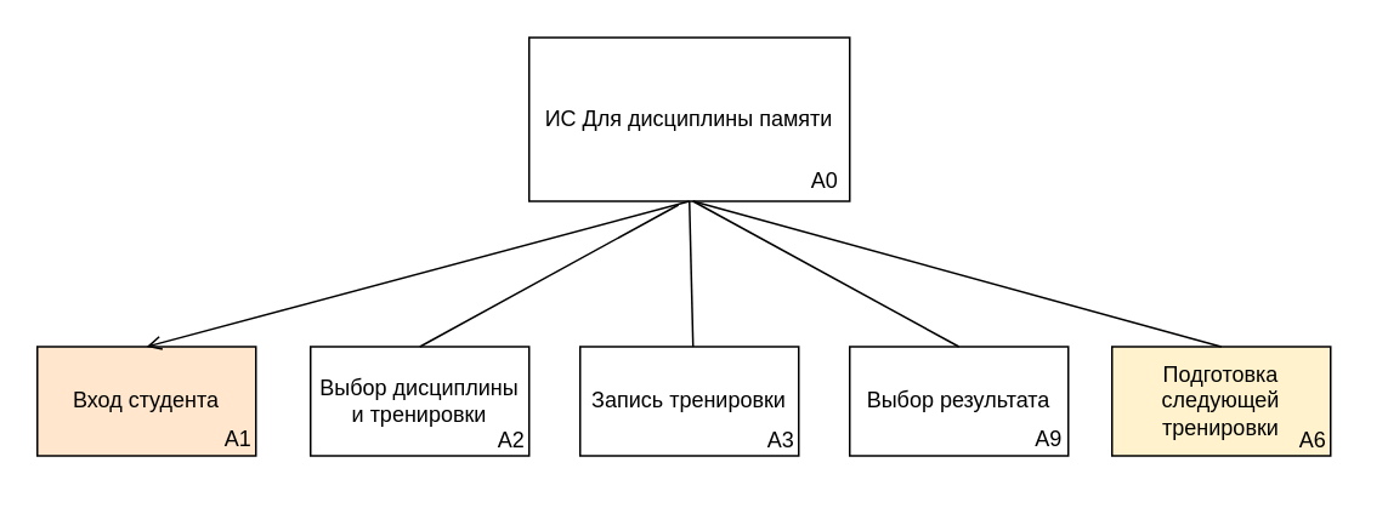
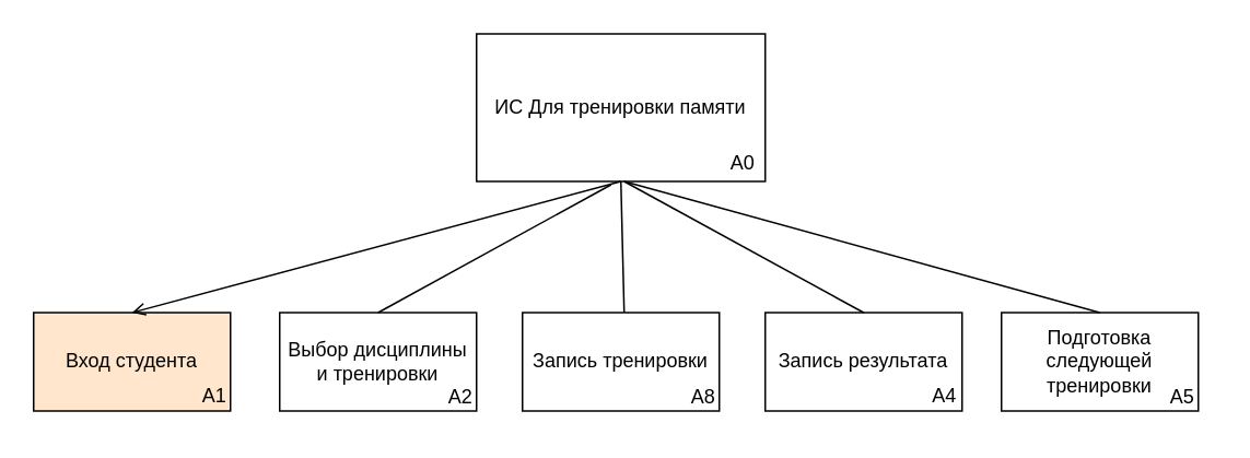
  <mxCell id="0" />
  <mxCell id="1" parent="0" />
- <mxCell id="2" value="&lt;div&gt;ИС Для дисциплины памяти&lt;/div&gt;" style="rounded=0;whiteSpace=wrap;html=1;" vertex="1" parent="1"><mxGeometry x="290" y="20" width="176" height="90" as="geometry" /></mxCell>
+ <mxCell id="2" value="&lt;div&gt;ИС Для тренировки памяти&lt;/div&gt;" style="rounded=0;whiteSpace=wrap;html=1;" vertex="1" parent="1"><mxGeometry x="290" y="20" width="176" height="90" as="geometry" /></mxCell>
  <mxCell id="3" value="Вход студента" style="rounded=0;whiteSpace=wrap;html=1;fillColor=#ffe6cc;" vertex="1" parent="1"><mxGeometry x="20" y="190" width="120" height="60" as="geometry" /></mxCell>
  <mxCell id="4" value="Выбор дисциплины и тренировки" style="rounded=0;whiteSpace=wrap;html=1;" vertex="1" parent="1"><mxGeometry x="170" y="190" width="120" height="60" as="geometry" /></mxCell>
  <mxCell id="5" value="Запись тренировки" style="rounded=0;whiteSpace=wrap;html=1;" vertex="1" parent="1"><mxGeometry x="318" y="190" width="120" height="60" as="geometry" /></mxCell>
- <mxCell id="6" value="Выбор результата" style="rounded=0;whiteSpace=wrap;html=1;" vertex="1" parent="1"><mxGeometry x="466" y="190" width="120" height="60" as="geometry" /></mxCell>
- <mxCell id="7" value="Подготовка следующей тренировки" style="rounded=0;whiteSpace=wrap;html=1;fillColor=#fff2cc;" vertex="1" parent="1"><mxGeometry x="610" y="190" width="120" height="60" as="geometry" /></mxCell>
+ <mxCell id="6" value="Запись результата" style="rounded=0;whiteSpace=wrap;html=1;" vertex="1" parent="1"><mxGeometry x="466" y="190" width="120" height="60" as="geometry" /></mxCell>
+ <mxCell id="7" value="Подготовка следующей тренировки" style="rounded=0;whiteSpace=wrap;html=1;" vertex="1" parent="1"><mxGeometry x="610" y="190" width="120" height="60" as="geometry" /></mxCell>
  <mxCell id="8" value="" style="endArrow=open;html=1;rounded=0;entryX=0.5;entryY=0;entryDx=0;entryDy=0;exitX=0.5;exitY=1;exitDx=0;exitDy=0;endFill=0;" edge="1" parent="1" source="2" target="3"><mxGeometry width="50" height="50" relative="1" as="geometry"><mxPoint x="210" y="150" as="sourcePoint" /><mxPoint x="260" y="100" as="targetPoint" /></mxGeometry></mxCell>
  <mxCell id="9" value="" style="endArrow=none;html=1;rounded=0;exitX=0.5;exitY=0;exitDx=0;exitDy=0;endFill=0;" edge="1" parent="1" source="7"><mxGeometry width="50" height="50" relative="1" as="geometry"><mxPoint x="661" y="60" as="sourcePoint" /><mxPoint x="380" y="110" as="targetPoint" /></mxGeometry></mxCell>
  <mxCell id="10" value="" style="endArrow=none;html=1;rounded=0;entryX=0.5;entryY=0;entryDx=0;entryDy=0;endFill=0;" edge="1" parent="1" target="6"><mxGeometry width="50" height="50" relative="1" as="geometry"><mxPoint x="380" y="110" as="sourcePoint" /><mxPoint x="430" y="169" as="targetPoint" /></mxGeometry></mxCell>
  <mxCell id="11" value="" style="endArrow=none;html=1;rounded=0;entryX=0.75;entryY=0;entryDx=0;entryDy=0;exitX=0.5;exitY=1;exitDx=0;exitDy=0;endFill=0;" edge="1" parent="1" source="2"><mxGeometry width="50" height="50" relative="1" as="geometry"><mxPoint x="581" y="111" as="sourcePoint" /><mxPoint x="380" y="190" as="targetPoint" /></mxGeometry></mxCell>
  <mxCell id="12" value="" style="endArrow=none;html=1;rounded=0;entryX=0.75;entryY=0;entryDx=0;entryDy=0;exitX=0.466;exitY=1.022;exitDx=0;exitDy=0;endFill=0;exitPerimeter=0;" edge="1" parent="1" source="2"><mxGeometry width="50" height="50" relative="1" as="geometry"><mxPoint x="431" y="111" as="sourcePoint" /><mxPoint x="230" y="190" as="targetPoint" /></mxGeometry></mxCell>
  <mxCell id="13" value="A0" style="text;html=1;align=center;verticalAlign=middle;resizable=0;points=[];autosize=1;strokeColor=none;fillColor=none;" vertex="1" parent="1"><mxGeometry x="432" y="84" width="40" height="30" as="geometry" /></mxCell>
  <mxCell id="14" value="A1" style="text;html=1;align=center;verticalAlign=middle;resizable=0;points=[];autosize=1;strokeColor=none;fillColor=none;" vertex="1" parent="1"><mxGeometry x="110" y="226" width="40" height="30" as="geometry" /></mxCell>
  <mxCell id="15" value="A2" style="text;html=1;align=center;verticalAlign=middle;resizable=0;points=[];autosize=1;strokeColor=none;fillColor=none;" vertex="1" parent="1"><mxGeometry x="260" y="227" width="40" height="30" as="geometry" /></mxCell>
- <mxCell id="16" value="A3" style="text;html=1;align=center;verticalAlign=middle;resizable=0;points=[];autosize=1;strokeColor=none;fillColor=none;" vertex="1" parent="1"><mxGeometry x="408" y="227" width="40" height="30" as="geometry" /></mxCell>
- <mxCell id="17" value="A9" style="text;html=1;align=center;verticalAlign=middle;resizable=0;points=[];autosize=1;strokeColor=none;fillColor=none;" vertex="1" parent="1"><mxGeometry x="555" y="226" width="40" height="30" as="geometry" /></mxCell>
- <mxCell id="18" value="A6" style="text;html=1;align=center;verticalAlign=middle;resizable=0;points=[];autosize=1;strokeColor=none;fillColor=none;" vertex="1" parent="1"><mxGeometry x="700" y="227" width="40" height="30" as="geometry" /></mxCell>
+ <mxCell id="16" value="A8" style="text;html=1;align=center;verticalAlign=middle;resizable=0;points=[];autosize=1;strokeColor=none;fillColor=none;" vertex="1" parent="1"><mxGeometry x="408" y="227" width="40" height="30" as="geometry" /></mxCell>
+ <mxCell id="17" value="A4" style="text;html=1;align=center;verticalAlign=middle;resizable=0;points=[];autosize=1;strokeColor=none;fillColor=none;" vertex="1" parent="1"><mxGeometry x="555" y="226" width="40" height="30" as="geometry" /></mxCell>
+ <mxCell id="18" value="A5" style="text;html=1;align=center;verticalAlign=middle;resizable=0;points=[];autosize=1;strokeColor=none;fillColor=none;" vertex="1" parent="1"><mxGeometry x="700" y="227" width="40" height="30" as="geometry" /></mxCell>
